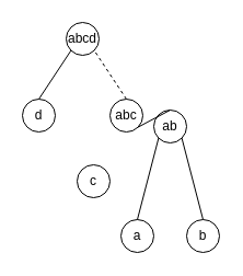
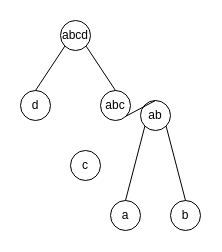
  <mxCell id="0" />
  <mxCell id="1" parent="0" />
  <mxCell id="2" value="d" style="ellipse;whiteSpace=wrap;html=1;aspect=fixed;" vertex="1" parent="1"><mxGeometry x="20" y="90" width="30" height="30" as="geometry" /></mxCell>
  <mxCell id="3" value="c" style="ellipse;whiteSpace=wrap;html=1;aspect=fixed;direction=south;" vertex="1" parent="1"><mxGeometry x="70" y="150" width="30" height="30" as="geometry" /></mxCell>
  <mxCell id="4" value="abc" style="ellipse;whiteSpace=wrap;html=1;aspect=fixed;" vertex="1" parent="1"><mxGeometry x="100" y="90" width="30" height="30" as="geometry" /></mxCell>
  <mxCell id="5" value="b" style="ellipse;whiteSpace=wrap;html=1;aspect=fixed;" vertex="1" parent="1"><mxGeometry x="170" y="200" width="30" height="30" as="geometry" /></mxCell>
  <mxCell id="6" value="abcd" style="ellipse;whiteSpace=wrap;html=1;aspect=fixed;" vertex="1" parent="1"><mxGeometry x="60" y="20" width="30" height="30" as="geometry" /></mxCell>
  <mxCell id="7" value="ab" style="ellipse;whiteSpace=wrap;html=1;aspect=fixed;" vertex="1" parent="1"><mxGeometry x="140" y="100" width="30" height="30" as="geometry" /></mxCell>
  <mxCell id="8" value="a" style="ellipse;whiteSpace=wrap;html=1;aspect=fixed;" vertex="1" parent="1"><mxGeometry x="110" y="200" width="30" height="30" as="geometry" /></mxCell>
  <mxCell id="9" value="" style="endArrow=none;html=1;rounded=0;entryX=0;entryY=1;entryDx=0;entryDy=0;exitX=0.5;exitY=0;exitDx=0;exitDy=0;" edge="1" parent="1" source="2" target="6"><mxGeometry width="50" height="50" relative="1" as="geometry"><mxPoint x="-40" y="110" as="sourcePoint" /><mxPoint x="10" y="60" as="targetPoint" /></mxGeometry></mxCell>
- <mxCell id="10" value="" style="endArrow=none;html=1;rounded=0;exitX=0.5;exitY=0;exitDx=0;exitDy=0;entryX=1;entryY=1;entryDx=0;entryDy=0;dashed=1;" edge="1" parent="1" source="4" target="6"><mxGeometry width="50" height="50" relative="1" as="geometry"><mxPoint x="45" y="110" as="sourcePoint" /><mxPoint x="80" y="50" as="targetPoint" /></mxGeometry></mxCell>
+ <mxCell id="10" value="" style="endArrow=none;html=1;rounded=0;exitX=0.5;exitY=0;exitDx=0;exitDy=0;entryX=1;entryY=1;entryDx=0;entryDy=0;" edge="1" parent="1" source="4" target="6"><mxGeometry width="50" height="50" relative="1" as="geometry"><mxPoint x="45" y="110" as="sourcePoint" /><mxPoint x="80" y="50" as="targetPoint" /></mxGeometry></mxCell>
  <mxCell id="11" value="" style="endArrow=none;html=1;rounded=0;entryX=0;entryY=1;entryDx=0;entryDy=0;exitX=0.5;exitY=0;exitDx=0;exitDy=0;" edge="1" parent="1" source="8" target="7"><mxGeometry width="50" height="50" relative="1" as="geometry"><mxPoint x="110" y="192.5" as="sourcePoint" /><mxPoint x="145" y="137.5" as="targetPoint" /></mxGeometry></mxCell>
  <mxCell id="12" value="" style="endArrow=none;html=1;rounded=0;entryX=1;entryY=1;entryDx=0;entryDy=0;exitX=0.5;exitY=0;exitDx=0;exitDy=0;" edge="1" parent="1" source="5" target="7"><mxGeometry width="50" height="50" relative="1" as="geometry"><mxPoint x="190" y="195" as="sourcePoint" /><mxPoint x="225" y="140" as="targetPoint" /></mxGeometry></mxCell>
  <mxCell id="13" value="" style="endArrow=none;html=1;rounded=0;entryX=1;entryY=1;entryDx=0;entryDy=0;exitX=0.5;exitY=0;exitDx=0;exitDy=0;" edge="1" parent="1" source="7" target="4"><mxGeometry width="50" height="50" relative="1" as="geometry"><mxPoint x="75" y="140" as="sourcePoint" /><mxPoint x="110" y="85" as="targetPoint" /></mxGeometry></mxCell>
